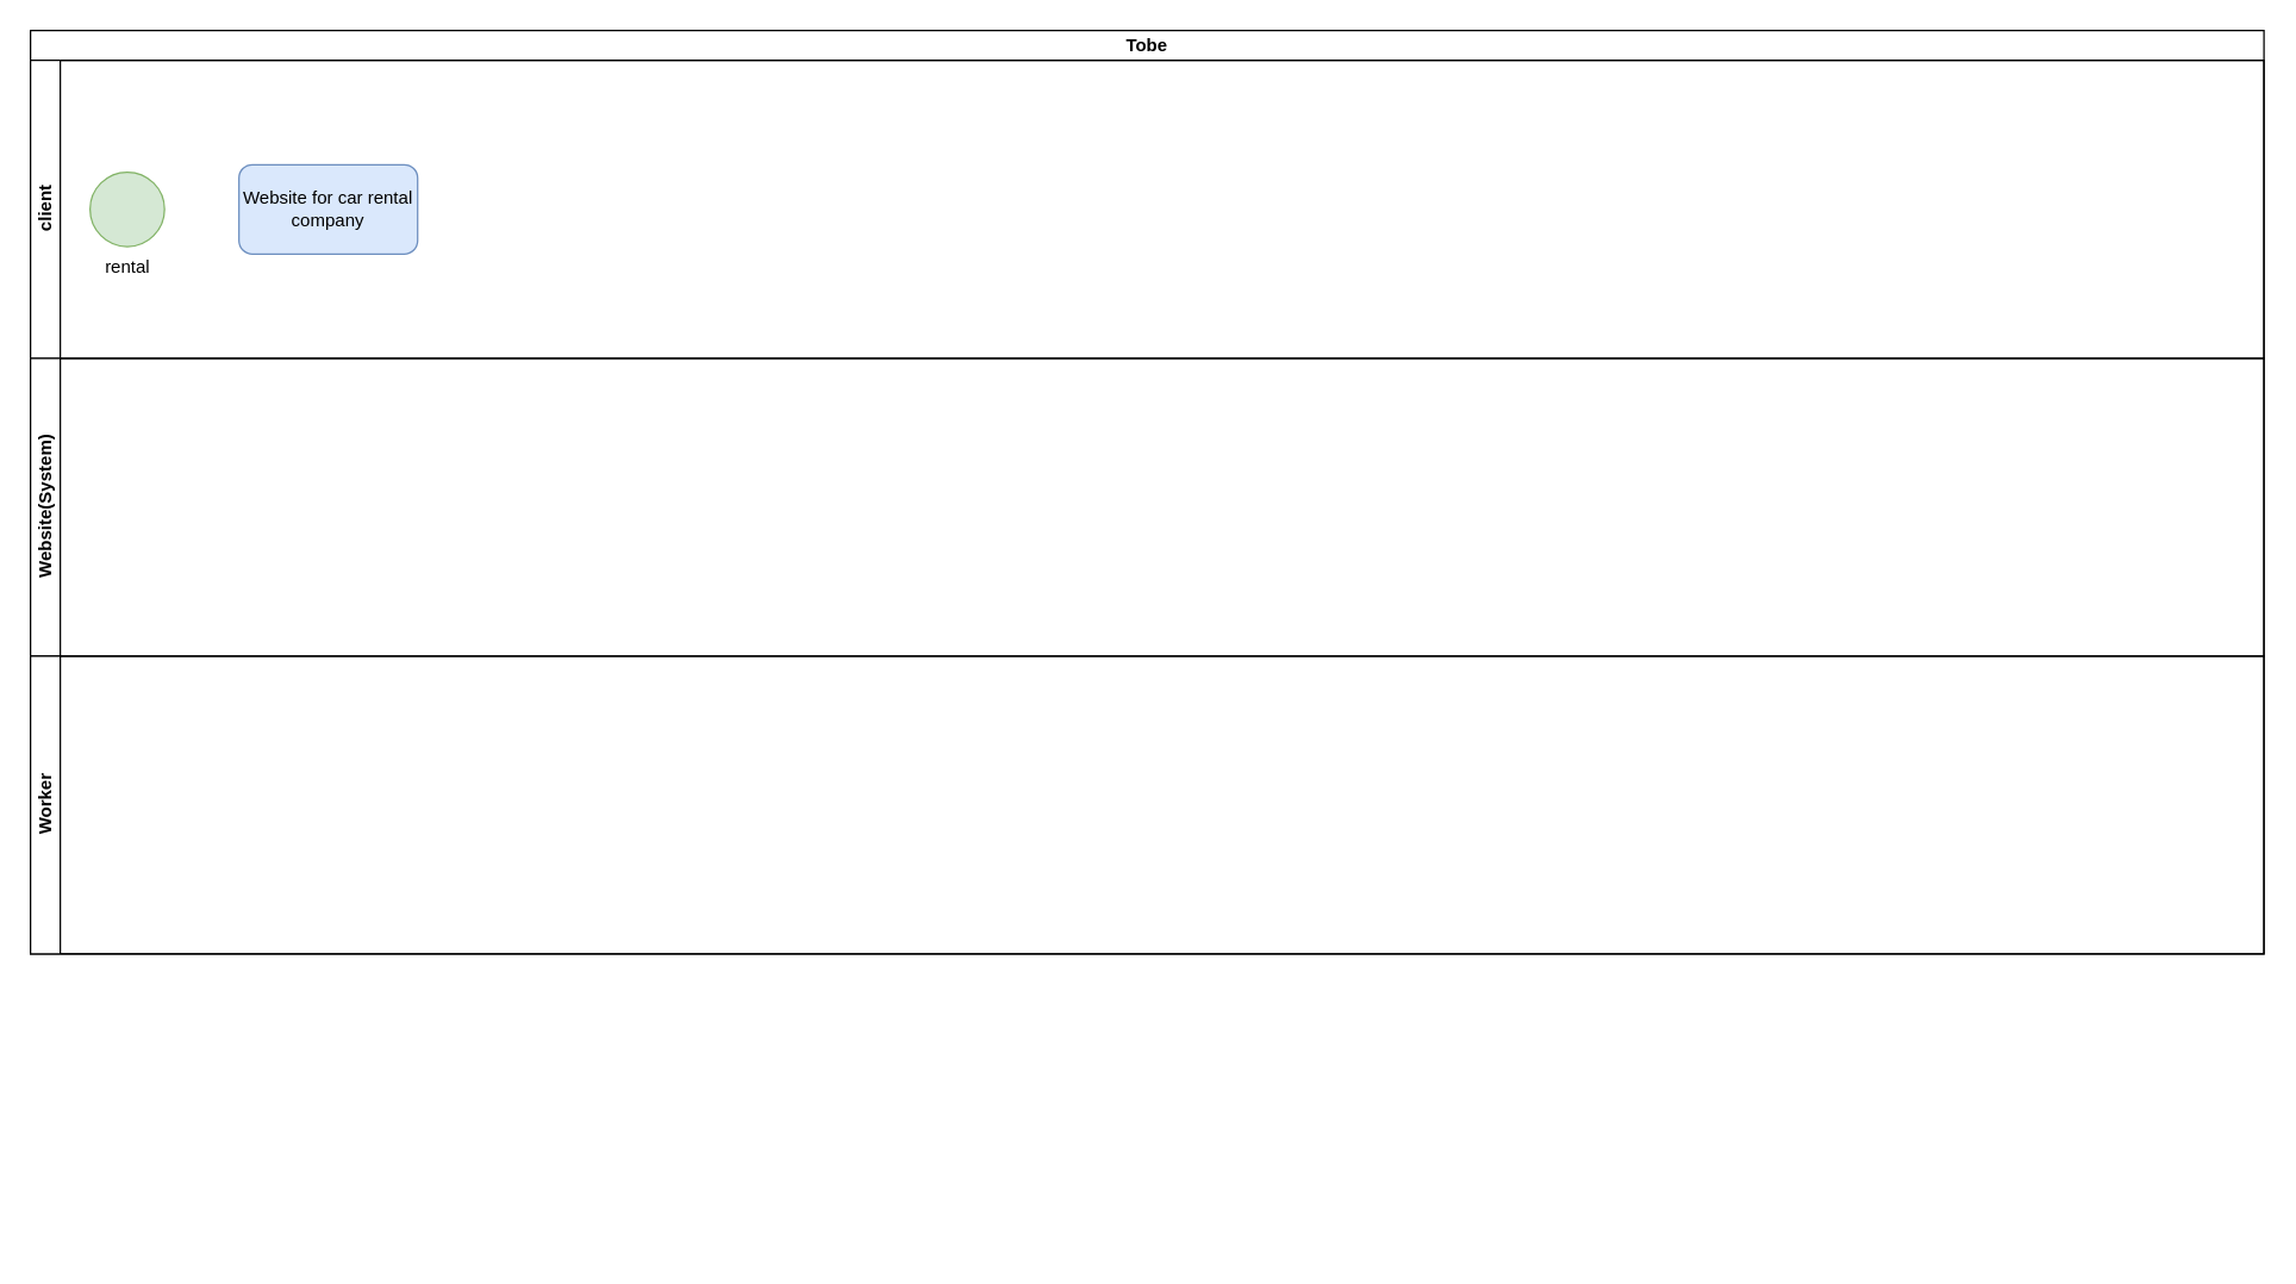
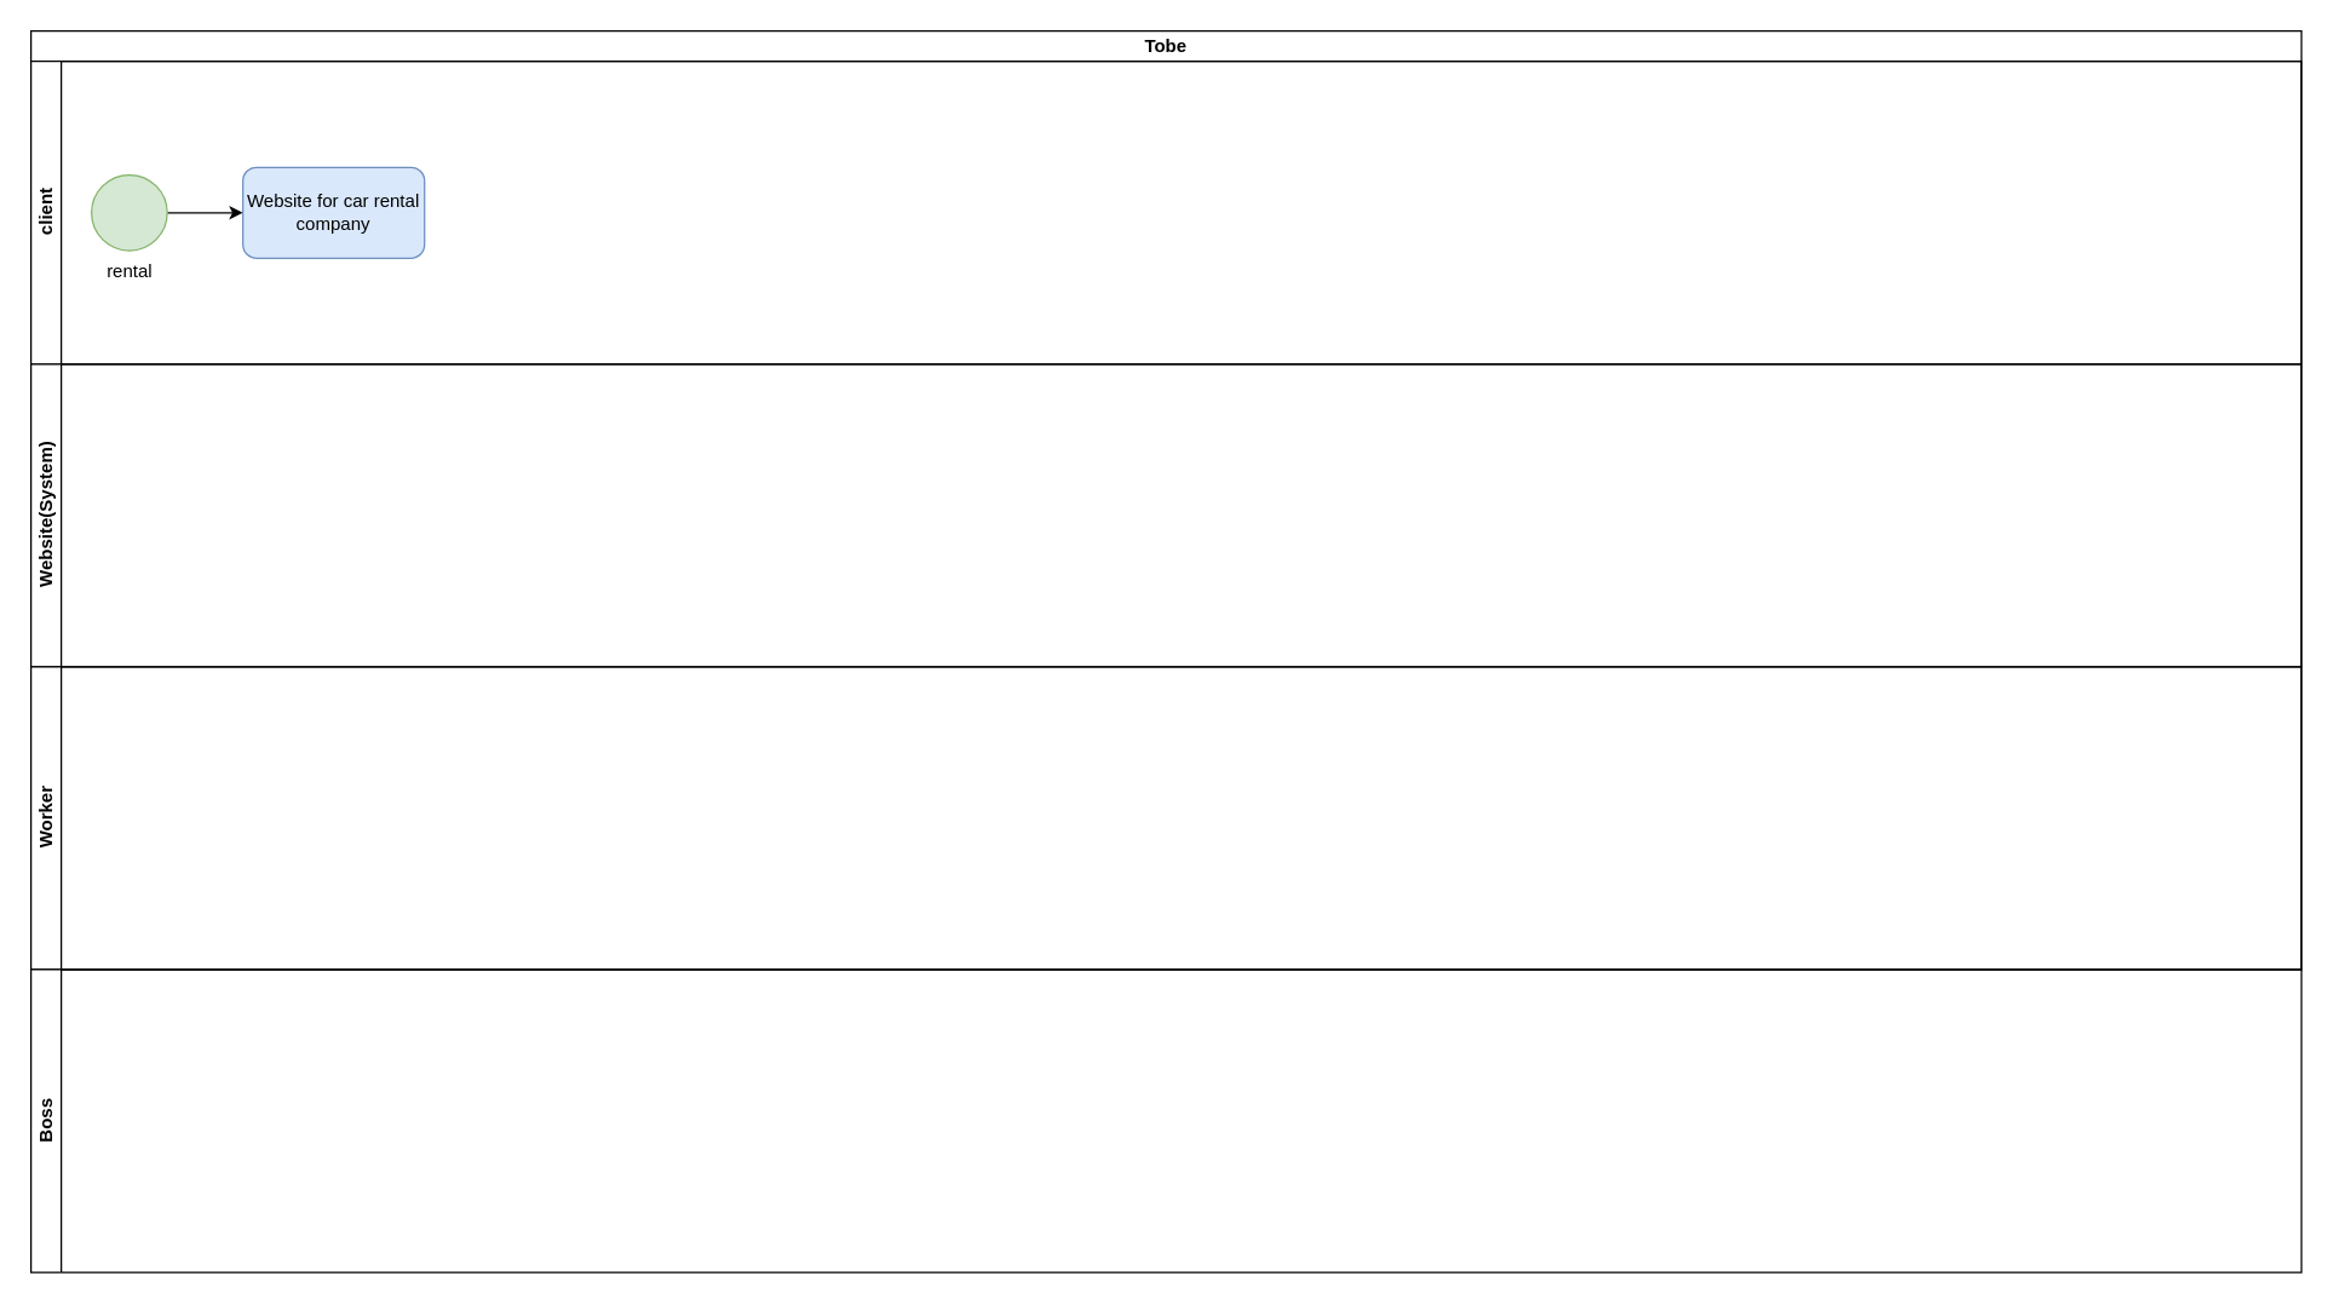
  <mxCell id="0" />
  <mxCell id="1" parent="0" />
  <mxCell id="2" value="Tobe" style="swimlane;html=1;childLayout=stackLayout;resizeParent=1;resizeParentMax=0;horizontal=1;startSize=20;horizontalStack=0;whiteSpace=wrap;" vertex="1" parent="1"><mxGeometry x="20" y="20" width="1500" height="620" as="geometry" /></mxCell>
  <mxCell id="3" value="client" style="swimlane;html=1;startSize=20;horizontal=0;" vertex="1" parent="2"><mxGeometry y="20" width="1500" height="200" as="geometry" /></mxCell>
+ <mxCell id="4" style="edgeStyle=orthogonalEdgeStyle;rounded=0;orthogonalLoop=1;jettySize=auto;html=1;entryX=0;entryY=0.5;entryDx=0;entryDy=0;" edge="1" parent="3" source="5" target="6"><mxGeometry relative="1" as="geometry" /></mxCell>
  <mxCell id="5" value="rental" style="points=[[0.145,0.145,0],[0.5,0,0],[0.855,0.145,0],[1,0.5,0],[0.855,0.855,0],[0.5,1,0],[0.145,0.855,0],[0,0.5,0]];shape=mxgraph.bpmn.event;html=1;verticalLabelPosition=bottom;labelBackgroundColor=#ffffff;verticalAlign=top;align=center;perimeter=ellipsePerimeter;outlineConnect=0;aspect=fixed;outline=standard;symbol=general;fillColor=#d5e8d4;strokeColor=#82b366;" vertex="1" parent="3"><mxGeometry x="40" y="75" width="50" height="50" as="geometry" /></mxCell>
  <mxCell id="6" value="Website for car rental company" style="rounded=1;whiteSpace=wrap;html=1;fillColor=#dae8fc;strokeColor=#6c8ebf;" vertex="1" parent="3"><mxGeometry x="140" y="70" width="120" height="60" as="geometry" /></mxCell>
  <mxCell id="7" value="Website(System)" style="swimlane;html=1;startSize=20;horizontal=0;" vertex="1" parent="2"><mxGeometry y="220" width="1500" height="200" as="geometry" /></mxCell>
  <mxCell id="8" value="Worker" style="swimlane;html=1;startSize=20;horizontal=0;" vertex="1" parent="2"><mxGeometry y="420" width="1500" height="200" as="geometry" /></mxCell>
+ <mxCell id="9" value="Boss" style="swimlane;startSize=20;horizontal=0;html=1;whiteSpace=wrap;" vertex="1" parent="8"><mxGeometry y="200" width="1500" height="200" as="geometry" /></mxCell>
